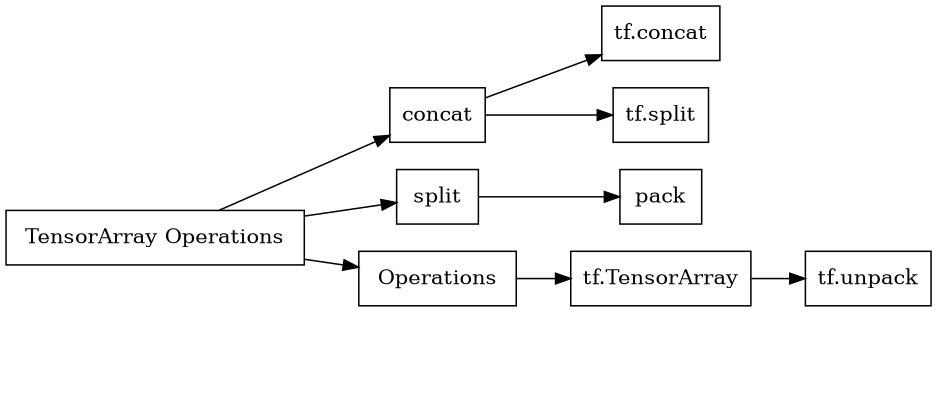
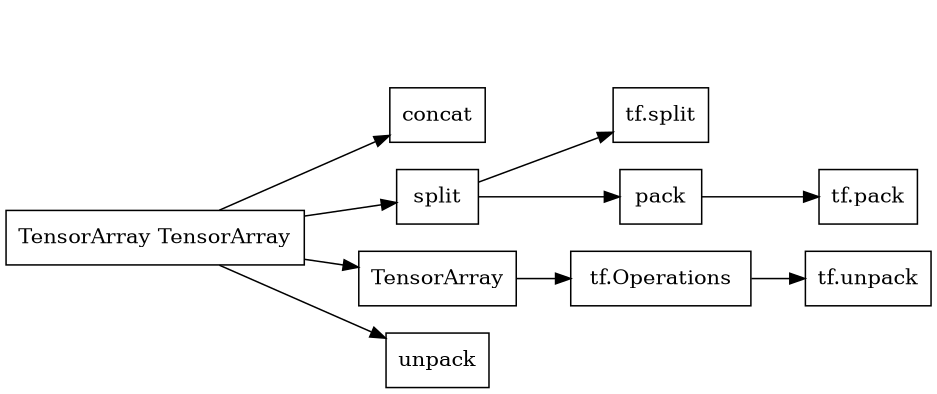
  digraph {
    rankdir=LR
    node [shape=box]
-   "TensorArray Operations"
+   "TensorArray Operations" [label="TensorArray TensorArray"]
    concat
    split
-   TensorArray [label=Operations]
-   "tf.concat"
+   TensorArray
+   unpack
    pack
+   "tf.pack"
    "tf.split"
-   "tf.TensorArray"
+   "tf.TensorArray" [label="tf.Operations"]
    "tf.unpack"
    "TensorArray Operations" -> concat
    "TensorArray Operations" -> split
    "TensorArray Operations" -> TensorArray
-   concat -> "tf.concat"
+   "TensorArray Operations" -> unpack
    split -> pack
-   concat -> "tf.split"
+   split -> "tf.split"
    TensorArray -> "tf.TensorArray"
+   pack -> "tf.pack"
    "tf.TensorArray" -> "tf.unpack"
  }
